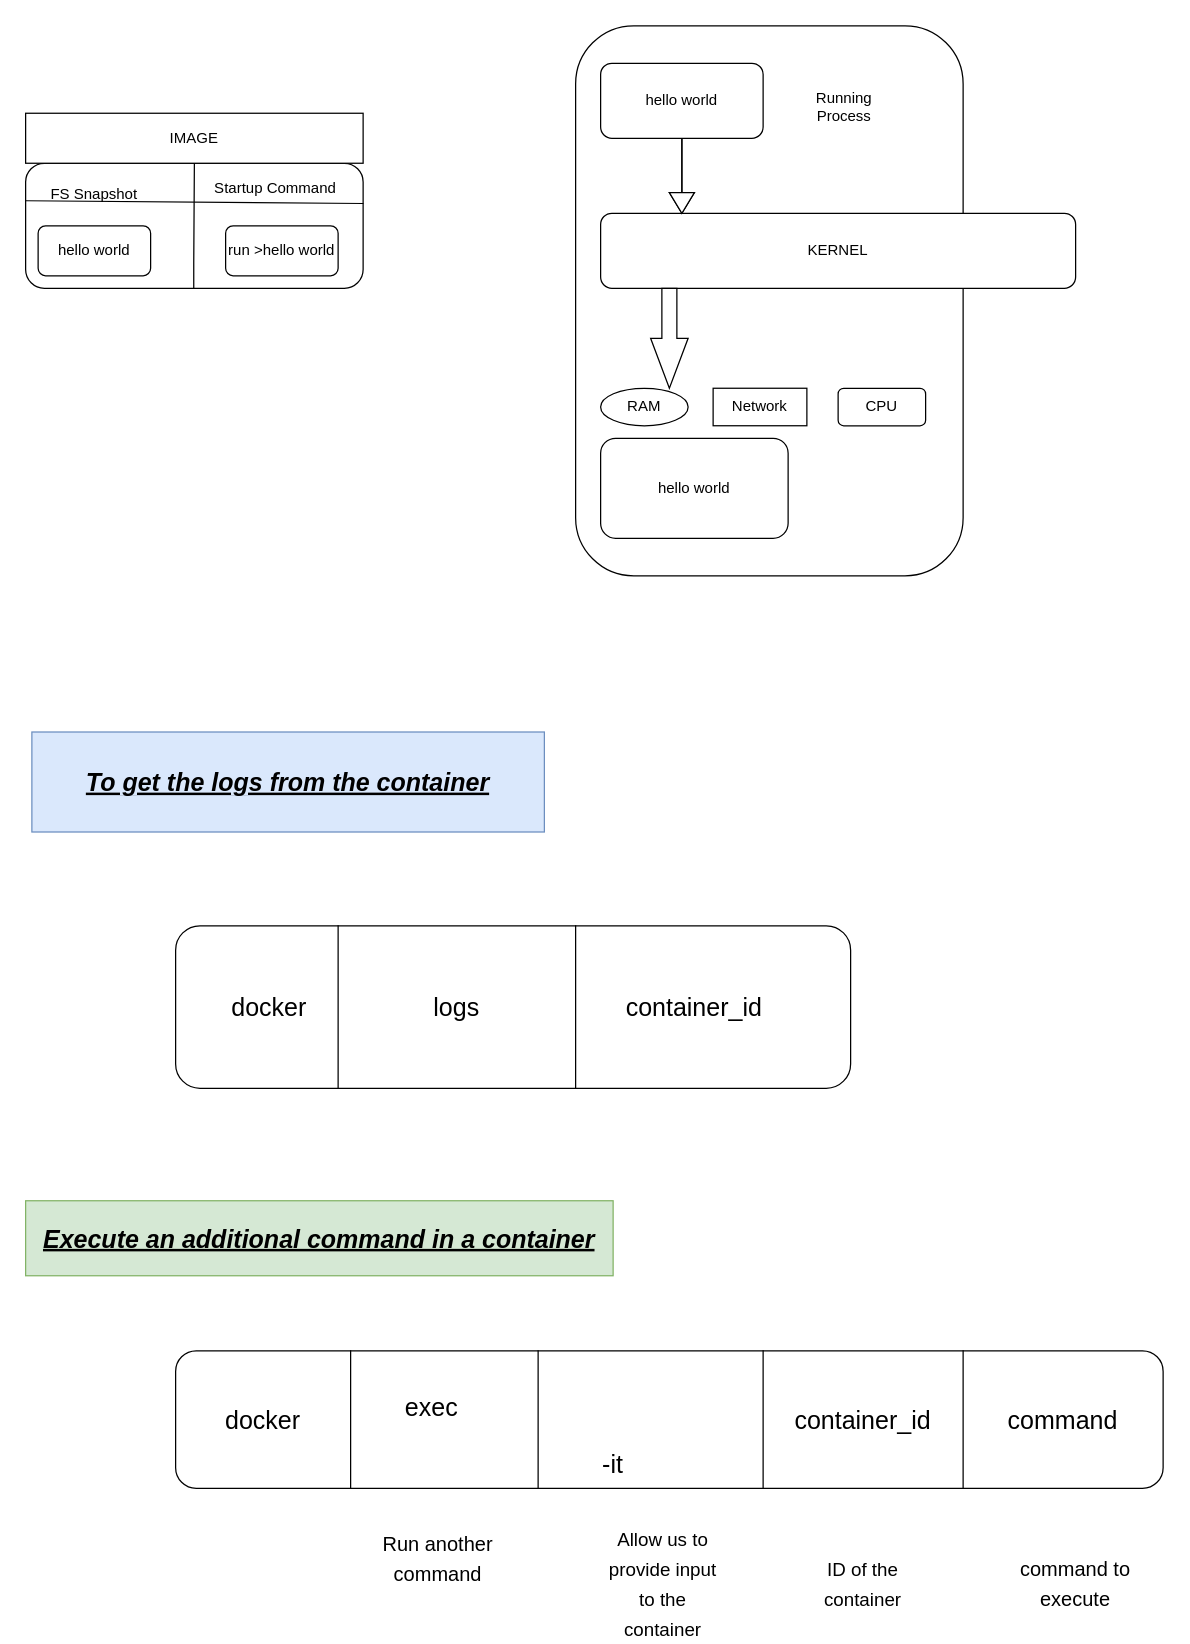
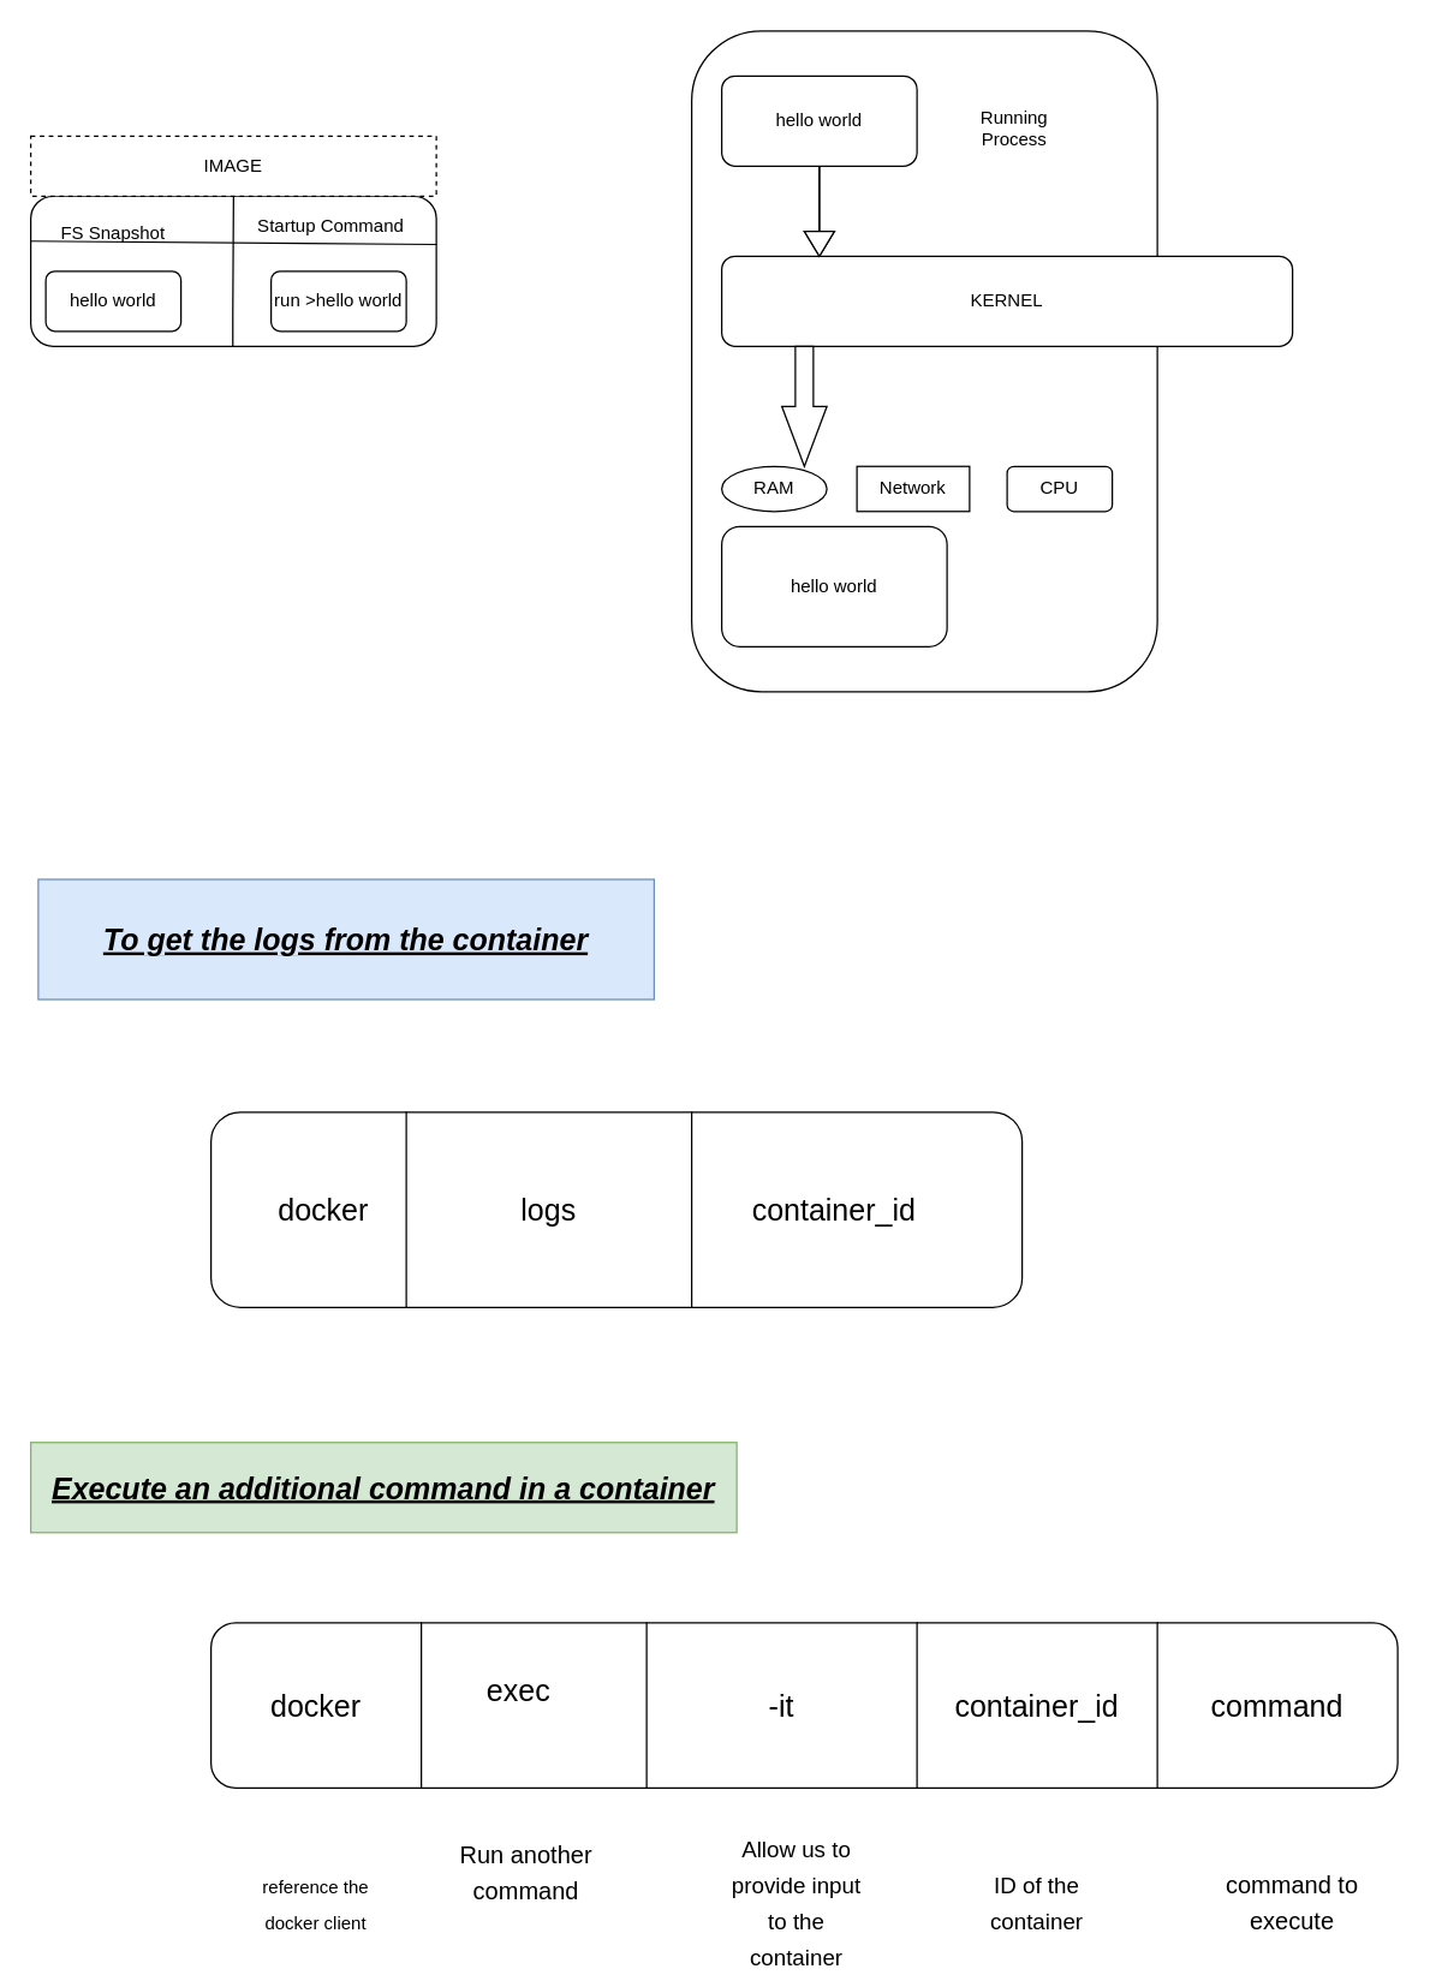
  <mxCell id="0" />
  <mxCell id="1" parent="0" />
  <mxCell id="2" value="" style="rounded=1;whiteSpace=wrap;html=1;" vertex="1" parent="1"><mxGeometry x="20" y="130" width="270" height="100" as="geometry" /></mxCell>
- <mxCell id="3" value="IMAGE" style="rounded=0;whiteSpace=wrap;html=1;" vertex="1" parent="1"><mxGeometry x="20" y="90" width="270" height="40" as="geometry" /></mxCell>
+ <mxCell id="3" value="IMAGE" style="rounded=0;whiteSpace=wrap;html=1;dashed=1;" vertex="1" parent="1"><mxGeometry x="20" y="90" width="270" height="40" as="geometry" /></mxCell>
  <mxCell id="4" value="hello world" style="rounded=1;whiteSpace=wrap;html=1;" vertex="1" parent="1"><mxGeometry x="30" y="180" width="90" height="40" as="geometry" /></mxCell>
  <mxCell id="5" value="run &amp;gt;hello world" style="rounded=1;whiteSpace=wrap;html=1;" vertex="1" parent="1"><mxGeometry x="180" y="180" width="90" height="40" as="geometry" /></mxCell>
  <mxCell id="6" value="" style="endArrow=none;html=1;rounded=0;entryX=1.001;entryY=0.322;entryDx=0;entryDy=0;entryPerimeter=0;" edge="1" parent="1" target="2"><mxGeometry width="50" height="50" relative="1" as="geometry"><mxPoint x="20" y="160" as="sourcePoint" /><mxPoint x="110" y="160" as="targetPoint" /><Array as="points" /></mxGeometry></mxCell>
  <mxCell id="7" value="" style="rounded=1;whiteSpace=wrap;html=1;" vertex="1" parent="1"><mxGeometry x="460" y="20" width="310" height="440" as="geometry" /></mxCell>
  <mxCell id="8" value="hello world" style="rounded=1;whiteSpace=wrap;html=1;" vertex="1" parent="1"><mxGeometry x="480" y="50" width="130" height="60" as="geometry" /></mxCell>
  <mxCell id="9" value="KERNEL" style="rounded=1;whiteSpace=wrap;html=1;" vertex="1" parent="1"><mxGeometry x="480" y="170" width="380" height="60" as="geometry" /></mxCell>
  <mxCell id="10" value="RAM" style="ellipse;whiteSpace=wrap;html=1;" vertex="1" parent="1"><mxGeometry x="480" y="310" width="70" height="30" as="geometry" /></mxCell>
  <mxCell id="11" value="Network" style="whiteSpace=wrap;html=1;rounded=0;" vertex="1" parent="1"><mxGeometry x="570" y="310" width="75" height="30" as="geometry" /></mxCell>
  <mxCell id="12" value="CPU" style="rounded=1;whiteSpace=wrap;html=1;" vertex="1" parent="1"><mxGeometry x="670" y="310" width="70" height="30" as="geometry" /></mxCell>
  <mxCell id="13" value="hello world" style="rounded=1;whiteSpace=wrap;html=1;" vertex="1" parent="1"><mxGeometry x="480" y="350" width="150" height="80" as="geometry" /></mxCell>
  <mxCell id="14" value="" style="html=1;shadow=0;dashed=0;align=center;verticalAlign=middle;shape=mxgraph.arrows2.arrow;dy=1;dx=16.6;direction=south;notch=0;" vertex="1" parent="1"><mxGeometry x="535" y="110" width="20" height="60" as="geometry" /></mxCell>
  <mxCell id="15" value="" style="html=1;shadow=0;dashed=0;align=center;verticalAlign=middle;shape=mxgraph.arrows2.arrow;dy=1;dx=16.6;direction=south;notch=0;" vertex="1" parent="1"><mxGeometry x="535" y="110" width="20" height="60" as="geometry" /></mxCell>
  <mxCell id="16" value="" style="html=1;shadow=0;dashed=0;align=center;verticalAlign=middle;shape=mxgraph.arrows2.arrow;dy=0.6;dx=40;direction=south;notch=0;" vertex="1" parent="1"><mxGeometry x="520" y="230" width="30" height="80" as="geometry" /></mxCell>
  <mxCell id="17" value="" style="endArrow=none;html=1;rounded=0;entryX=0.5;entryY=1;entryDx=0;entryDy=0;" edge="1" parent="1" target="3"><mxGeometry width="50" height="50" relative="1" as="geometry"><mxPoint x="154.5" y="230" as="sourcePoint" /><mxPoint x="154.5" y="140" as="targetPoint" /><Array as="points"><mxPoint x="154.5" y="210" /></Array></mxGeometry></mxCell>
  <mxCell id="18" value="Running Process" style="text;html=1;strokeColor=none;fillColor=none;align=center;verticalAlign=middle;whiteSpace=wrap;rounded=0;" vertex="1" parent="1"><mxGeometry x="645" y="70" width="60" height="30" as="geometry" /></mxCell>
  <mxCell id="19" value="FS Snapshot" style="text;html=1;strokeColor=none;fillColor=none;align=center;verticalAlign=middle;whiteSpace=wrap;rounded=0;" vertex="1" parent="1"><mxGeometry x="25" y="145" width="100" height="20" as="geometry" /></mxCell>
  <mxCell id="20" value="Startup Command" style="text;html=1;strokeColor=none;fillColor=none;align=center;verticalAlign=middle;whiteSpace=wrap;rounded=0;" vertex="1" parent="1"><mxGeometry x="170" y="140" width="100" height="20" as="geometry" /></mxCell>
  <mxCell id="21" value="" style="rounded=1;whiteSpace=wrap;html=1;" vertex="1" parent="1"><mxGeometry x="140" y="740" width="540" height="130" as="geometry" /></mxCell>
  <mxCell id="22" value="" style="shape=partialRectangle;whiteSpace=wrap;html=1;right=0;top=0;bottom=0;fillColor=none;routingCenterX=-0.5;" vertex="1" parent="1"><mxGeometry x="270" y="740" width="120" height="130" as="geometry" /></mxCell>
  <mxCell id="23" value="" style="shape=partialRectangle;whiteSpace=wrap;html=1;right=0;top=0;bottom=0;fillColor=none;routingCenterX=-0.5;" vertex="1" parent="1"><mxGeometry x="460" y="740" width="120" height="130" as="geometry" /></mxCell>
  <mxCell id="24" value="&lt;font style=&quot;font-size: 20px&quot;&gt;docker&lt;/font&gt;" style="text;html=1;strokeColor=none;fillColor=none;align=center;verticalAlign=middle;whiteSpace=wrap;rounded=0;" vertex="1" parent="1"><mxGeometry x="170" y="780" width="90" height="50" as="geometry" /></mxCell>
  <mxCell id="25" value="logs" style="text;html=1;strokeColor=none;fillColor=none;align=center;verticalAlign=middle;whiteSpace=wrap;rounded=0;fontSize=20;" vertex="1" parent="1"><mxGeometry x="335" y="790" width="60" height="30" as="geometry" /></mxCell>
  <mxCell id="26" value="container_id" style="text;html=1;strokeColor=none;fillColor=none;align=center;verticalAlign=middle;whiteSpace=wrap;rounded=0;fontSize=20;" vertex="1" parent="1"><mxGeometry x="480" y="790" width="150" height="30" as="geometry" /></mxCell>
  <mxCell id="27" value="&lt;b&gt;&lt;i&gt;&lt;u&gt;To get the logs from the container&lt;/u&gt;&lt;/i&gt;&lt;/b&gt;" style="text;html=1;strokeColor=#6c8ebf;fillColor=#dae8fc;align=center;verticalAlign=middle;whiteSpace=wrap;rounded=0;fontSize=20;" vertex="1" parent="1"><mxGeometry x="25" y="585" width="410" height="80" as="geometry" /></mxCell>
  <mxCell id="28" value="&lt;b&gt;&lt;u&gt;&lt;i&gt;Execute an additional command in a container&lt;/i&gt;&lt;/u&gt;&lt;/b&gt;" style="text;html=1;strokeColor=#82b366;fillColor=#d5e8d4;align=center;verticalAlign=middle;whiteSpace=wrap;rounded=0;fontSize=20;" vertex="1" parent="1"><mxGeometry x="20" y="960" width="470" height="60" as="geometry" /></mxCell>
  <mxCell id="29" value="" style="rounded=1;whiteSpace=wrap;html=1;fontSize=20;" vertex="1" parent="1"><mxGeometry x="140" y="1080" width="790" height="110" as="geometry" /></mxCell>
  <mxCell id="30" value="" style="shape=partialRectangle;whiteSpace=wrap;html=1;right=0;top=0;bottom=0;fillColor=none;routingCenterX=-0.5;fontSize=20;" vertex="1" parent="1"><mxGeometry x="280" y="1080" width="130" height="110" as="geometry" /></mxCell>
  <mxCell id="31" value="" style="shape=partialRectangle;whiteSpace=wrap;html=1;right=0;top=0;bottom=0;fillColor=none;routingCenterX=-0.5;fontSize=20;" vertex="1" parent="1"><mxGeometry x="430" y="1080" width="120" height="110" as="geometry" /></mxCell>
  <mxCell id="32" value="" style="shape=partialRectangle;whiteSpace=wrap;html=1;right=0;top=0;bottom=0;fillColor=none;routingCenterX=-0.5;fontSize=20;" vertex="1" parent="1"><mxGeometry x="610" y="1080" width="110" height="110" as="geometry" /></mxCell>
  <mxCell id="33" value="" style="shape=partialRectangle;whiteSpace=wrap;html=1;right=0;top=0;bottom=0;fillColor=none;routingCenterX=-0.5;fontSize=20;" vertex="1" parent="1"><mxGeometry x="770" y="1080" width="120" height="110" as="geometry" /></mxCell>
  <mxCell id="34" value="docker" style="text;html=1;strokeColor=none;fillColor=none;align=center;verticalAlign=middle;whiteSpace=wrap;rounded=0;fontSize=20;" vertex="1" parent="1"><mxGeometry x="180" y="1120" width="60" height="30" as="geometry" /></mxCell>
  <mxCell id="35" value="exec" style="text;html=1;strokeColor=none;fillColor=none;align=center;verticalAlign=middle;whiteSpace=wrap;rounded=0;fontSize=20;" vertex="1" parent="1"><mxGeometry x="315" y="1110" width="60" height="30" as="geometry" /></mxCell>
- <mxCell id="36" value="-it" style="text;html=1;strokeColor=none;fillColor=none;align=center;verticalAlign=middle;whiteSpace=wrap;rounded=0;fontSize=20;" vertex="1" parent="1"><mxGeometry x="460" y="1155" width="60" height="30" as="geometry" /></mxCell>
+ <mxCell id="36" value="-it" style="text;html=1;strokeColor=none;fillColor=none;align=center;verticalAlign=middle;whiteSpace=wrap;rounded=0;fontSize=20;" vertex="1" parent="1"><mxGeometry x="490" y="1120" width="60" height="30" as="geometry" /></mxCell>
  <mxCell id="37" value="container_id" style="text;html=1;strokeColor=none;fillColor=none;align=center;verticalAlign=middle;whiteSpace=wrap;rounded=0;fontSize=20;" vertex="1" parent="1"><mxGeometry x="660" y="1120" width="60" height="30" as="geometry" /></mxCell>
  <mxCell id="38" value="command" style="text;html=1;strokeColor=none;fillColor=none;align=center;verticalAlign=middle;whiteSpace=wrap;rounded=0;fontSize=20;" vertex="1" parent="1"><mxGeometry x="820" y="1120" width="60" height="30" as="geometry" /></mxCell>
+ <mxCell id="39" value="&lt;font style=&quot;font-size: 12px&quot;&gt;reference the docker client&lt;/font&gt;" style="text;html=1;strokeColor=none;fillColor=none;align=center;verticalAlign=middle;whiteSpace=wrap;rounded=0;fontSize=20;" vertex="1" parent="1"><mxGeometry x="160" y="1240" width="100" height="50" as="geometry" /></mxCell>
  <mxCell id="40" value="&lt;font style=&quot;font-size: 16px&quot;&gt;Run another command&lt;/font&gt;" style="text;html=1;strokeColor=none;fillColor=none;align=center;verticalAlign=middle;whiteSpace=wrap;rounded=0;fontSize=20;" vertex="1" parent="1"><mxGeometry x="300" y="1220" width="100" height="50" as="geometry" /></mxCell>
  <mxCell id="41" value="&lt;font style=&quot;font-size: 15px&quot;&gt;Allow us to provide input to the container&lt;/font&gt;" style="text;html=1;strokeColor=none;fillColor=none;align=center;verticalAlign=middle;whiteSpace=wrap;rounded=0;fontSize=20;" vertex="1" parent="1"><mxGeometry x="480" y="1240" width="100" height="50" as="geometry" /></mxCell>
  <mxCell id="42" value="&lt;font style=&quot;font-size: 15px&quot;&gt;ID of the container&lt;/font&gt;" style="text;html=1;strokeColor=none;fillColor=none;align=center;verticalAlign=middle;whiteSpace=wrap;rounded=0;fontSize=20;" vertex="1" parent="1"><mxGeometry x="640" y="1240" width="100" height="50" as="geometry" /></mxCell>
  <mxCell id="43" value="&lt;font style=&quot;font-size: 16px&quot;&gt;command to execute&lt;/font&gt;" style="text;html=1;strokeColor=none;fillColor=none;align=center;verticalAlign=middle;whiteSpace=wrap;rounded=0;fontSize=20;" vertex="1" parent="1"><mxGeometry x="810" y="1240" width="100" height="50" as="geometry" /></mxCell>
